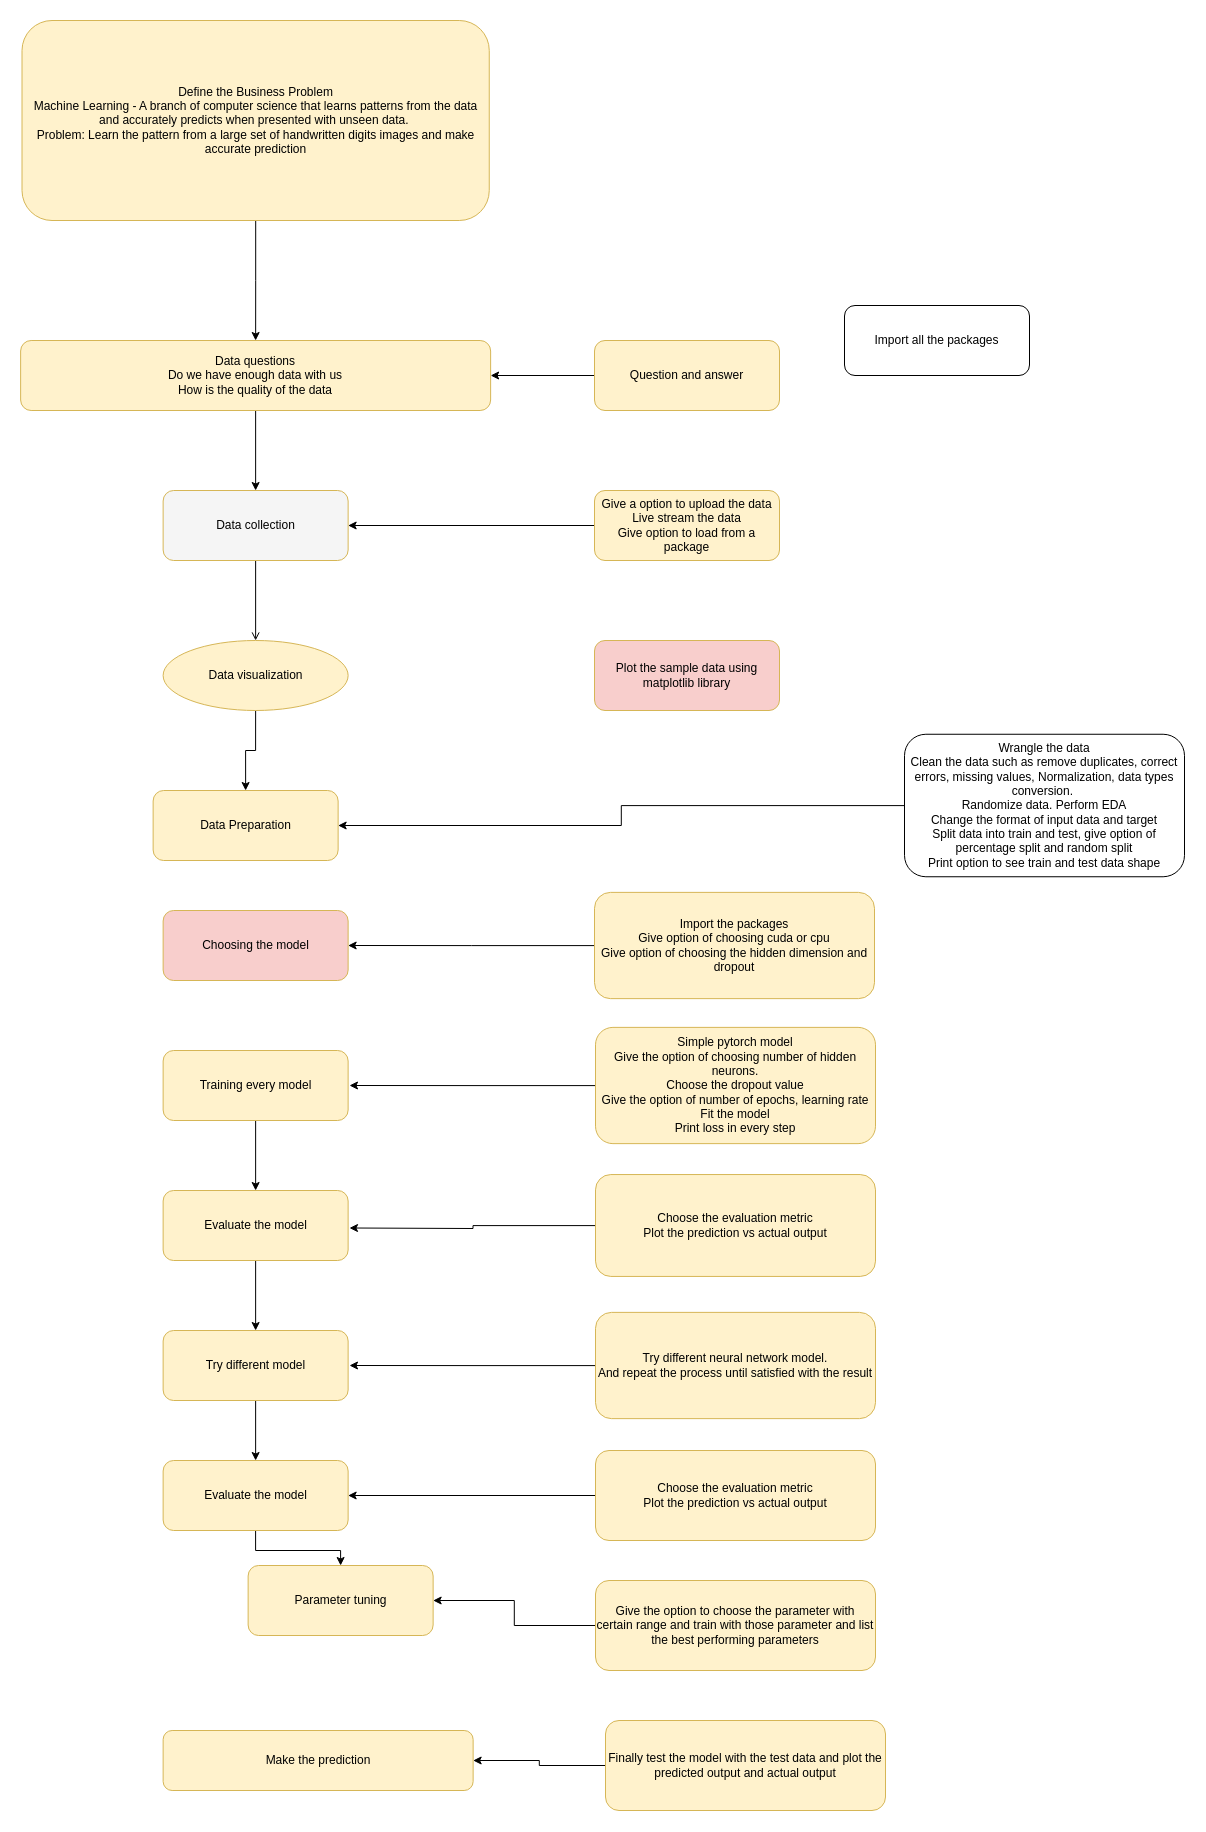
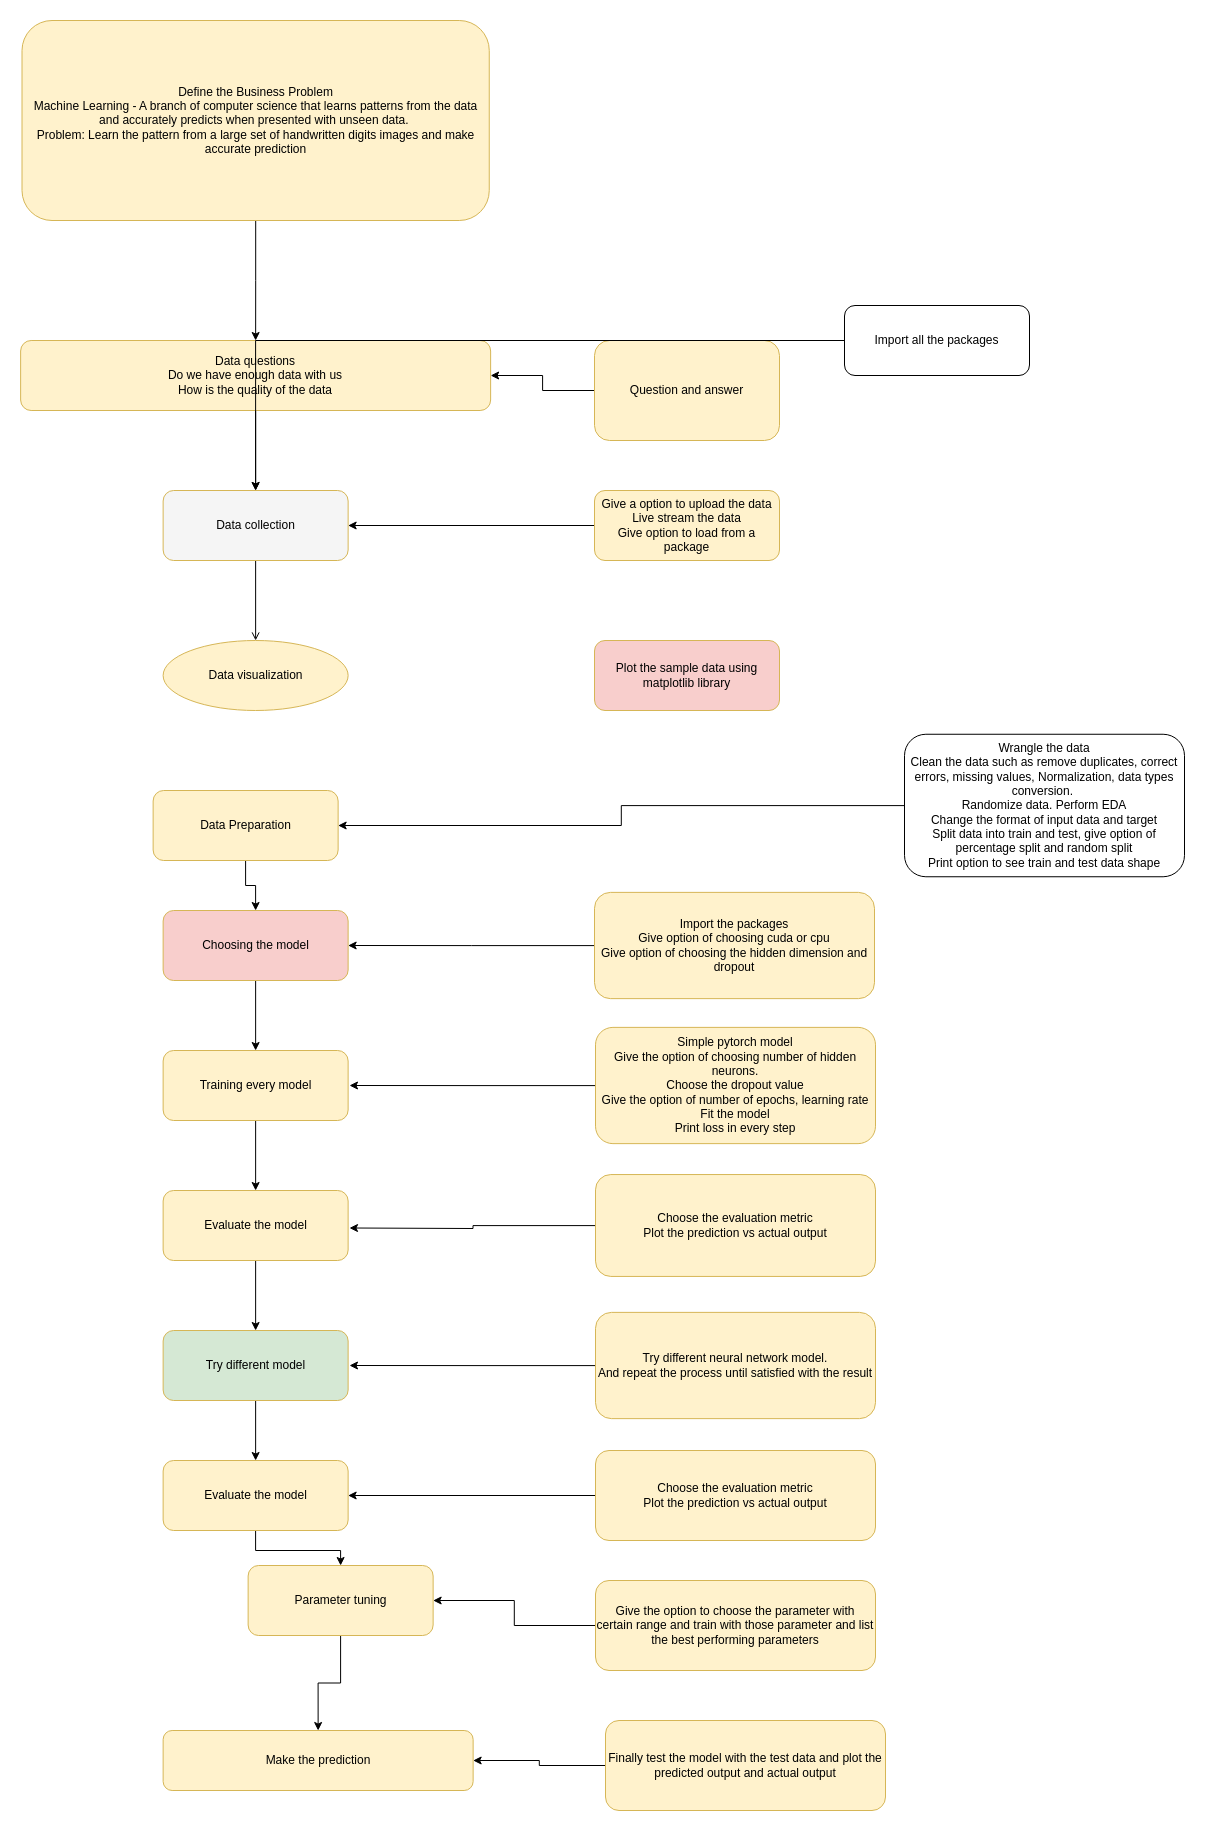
  <mxCell id="0" />
  <mxCell id="1" parent="0" />
  <mxCell id="2" style="edgeStyle=orthogonalEdgeStyle;rounded=0;orthogonalLoop=1;jettySize=auto;html=1;entryX=0.5;entryY=0;entryDx=0;entryDy=0;" edge="1" parent="1" source="3" target="5"><mxGeometry relative="1" as="geometry" /></mxCell>
  <mxCell id="3" value="Define the Business Problem&lt;br&gt;Machine Learning - A branch of computer science that learns patterns from the data and accurately predicts when presented with unseen data.&amp;nbsp;&lt;br&gt;Problem: Learn the pattern from a large set of handwritten digits images and make accurate prediction" style="rounded=1;whiteSpace=wrap;html=1;fillColor=#fff2cc;strokeColor=#d6b656;" vertex="1" parent="1"><mxGeometry x="21.51" y="20" width="467.25" height="200" as="geometry" /></mxCell>
  <mxCell id="4" style="edgeStyle=orthogonalEdgeStyle;rounded=0;orthogonalLoop=1;jettySize=auto;html=1;entryX=0.5;entryY=0;entryDx=0;entryDy=0;" edge="1" parent="1" source="5" target="7"><mxGeometry relative="1" as="geometry" /></mxCell>
  <mxCell id="5" value="Data questions&lt;br&gt;Do we have enough data with us&lt;br&gt;How is the quality of the data" style="rounded=1;whiteSpace=wrap;html=1;fillColor=#fff2cc;strokeColor=#d6b656;" vertex="1" parent="1"><mxGeometry x="20.14" y="340" width="470" height="70" as="geometry" /></mxCell>
  <mxCell id="6" style="edgeStyle=orthogonalEdgeStyle;rounded=0;orthogonalLoop=1;jettySize=auto;html=1;entryX=0.5;entryY=0;entryDx=0;entryDy=0;endArrow=open;" edge="1" parent="1" source="7" target="9"><mxGeometry relative="1" as="geometry" /></mxCell>
  <mxCell id="7" value="Data collection" style="rounded=1;whiteSpace=wrap;html=1;fillColor=#f5f5f5;strokeColor=#d6b656;" vertex="1" parent="1"><mxGeometry x="162.63" y="490" width="185" height="70" as="geometry" /></mxCell>
- <mxCell id="8" style="edgeStyle=orthogonalEdgeStyle;rounded=0;orthogonalLoop=1;jettySize=auto;html=1;entryX=0.5;entryY=0;entryDx=0;entryDy=0;" edge="1" parent="1" source="9" target="11"><mxGeometry relative="1" as="geometry" /></mxCell>
  <mxCell id="9" value="Data visualization" style="ellipse;whiteSpace=wrap;html=1;fillColor=#fff2cc;strokeColor=#d6b656;" vertex="1" parent="1"><mxGeometry x="162.63" y="640" width="185" height="70" as="geometry" /></mxCell>
+ <mxCell id="10" style="edgeStyle=orthogonalEdgeStyle;rounded=0;orthogonalLoop=1;jettySize=auto;html=1;entryX=0.5;entryY=0;entryDx=0;entryDy=0;" edge="1" parent="1" source="11" target="13"><mxGeometry relative="1" as="geometry" /></mxCell>
  <mxCell id="11" value="Data Preparation" style="rounded=1;whiteSpace=wrap;html=1;fillColor=#fff2cc;strokeColor=#d6b656;" vertex="1" parent="1"><mxGeometry x="152.63" y="790" width="185" height="70" as="geometry" /></mxCell>
+ <mxCell id="12" style="edgeStyle=orthogonalEdgeStyle;rounded=0;orthogonalLoop=1;jettySize=auto;html=1;entryX=0.5;entryY=0;entryDx=0;entryDy=0;" edge="1" parent="1" source="13" target="15"><mxGeometry relative="1" as="geometry" /></mxCell>
  <mxCell id="13" value="Choosing the model" style="rounded=1;whiteSpace=wrap;html=1;fillColor=#f8cecc;strokeColor=#d6b656;" vertex="1" parent="1"><mxGeometry x="162.63" y="910" width="185" height="70" as="geometry" /></mxCell>
  <mxCell id="14" style="edgeStyle=orthogonalEdgeStyle;rounded=0;orthogonalLoop=1;jettySize=auto;html=1;entryX=0.5;entryY=0;entryDx=0;entryDy=0;" edge="1" parent="1" source="15" target="17"><mxGeometry relative="1" as="geometry" /></mxCell>
  <mxCell id="15" value="Training every model" style="rounded=1;whiteSpace=wrap;html=1;fillColor=#fff2cc;strokeColor=#d6b656;" vertex="1" parent="1"><mxGeometry x="162.63" y="1050" width="185" height="70" as="geometry" /></mxCell>
  <mxCell id="16" value="" style="edgeStyle=orthogonalEdgeStyle;rounded=0;orthogonalLoop=1;jettySize=auto;html=1;" edge="1" parent="1" source="17" target="22"><mxGeometry relative="1" as="geometry" /></mxCell>
  <mxCell id="17" value="Evaluate the model" style="rounded=1;whiteSpace=wrap;html=1;fillColor=#fff2cc;strokeColor=#d6b656;" vertex="1" parent="1"><mxGeometry x="162.63" y="1190" width="185" height="70" as="geometry" /></mxCell>
+ <mxCell id="18" style="edgeStyle=orthogonalEdgeStyle;rounded=0;orthogonalLoop=1;jettySize=auto;html=1;entryX=0.5;entryY=0;entryDx=0;entryDy=0;" edge="1" parent="1" source="19" target="20"><mxGeometry relative="1" as="geometry" /></mxCell>
  <mxCell id="19" value="Parameter tuning" style="rounded=1;whiteSpace=wrap;html=1;fillColor=#fff2cc;strokeColor=#d6b656;" vertex="1" parent="1"><mxGeometry x="247.63" y="1565" width="185" height="70" as="geometry" /></mxCell>
  <mxCell id="20" value="Make the prediction" style="rounded=1;whiteSpace=wrap;html=1;fillColor=#fff2cc;strokeColor=#d6b656;" vertex="1" parent="1"><mxGeometry x="162.64" y="1730" width="310" height="60" as="geometry" /></mxCell>
  <mxCell id="21" style="edgeStyle=orthogonalEdgeStyle;rounded=0;orthogonalLoop=1;jettySize=auto;html=1;entryX=0.5;entryY=0;entryDx=0;entryDy=0;" edge="1" parent="1" source="22" target="24"><mxGeometry relative="1" as="geometry" /></mxCell>
- <mxCell id="22" value="Try different model" style="rounded=1;whiteSpace=wrap;html=1;fillColor=#fff2cc;strokeColor=#d6b656;" vertex="1" parent="1"><mxGeometry x="162.63" y="1330" width="185" height="70" as="geometry" /></mxCell>
+ <mxCell id="22" value="Try different model" style="rounded=1;whiteSpace=wrap;html=1;fillColor=#d5e8d4;strokeColor=#d6b656;" vertex="1" parent="1"><mxGeometry x="162.63" y="1330" width="185" height="70" as="geometry" /></mxCell>
  <mxCell id="23" style="edgeStyle=orthogonalEdgeStyle;rounded=0;orthogonalLoop=1;jettySize=auto;html=1;entryX=0.5;entryY=0;entryDx=0;entryDy=0;" edge="1" parent="1" source="24" target="19"><mxGeometry relative="1" as="geometry" /></mxCell>
  <mxCell id="24" value="Evaluate the model" style="rounded=1;whiteSpace=wrap;html=1;fillColor=#fff2cc;strokeColor=#d6b656;" vertex="1" parent="1"><mxGeometry x="162.63" y="1460" width="185" height="70" as="geometry" /></mxCell>
  <mxCell id="25" style="edgeStyle=orthogonalEdgeStyle;rounded=0;orthogonalLoop=1;jettySize=auto;html=1;entryX=1;entryY=0.5;entryDx=0;entryDy=0;" edge="1" parent="1" source="26" target="5"><mxGeometry relative="1" as="geometry" /></mxCell>
- <mxCell id="26" value="Question and answer" style="rounded=1;whiteSpace=wrap;html=1;fillColor=#fff2cc;strokeColor=#d6b656;" vertex="1" parent="1"><mxGeometry x="594" y="340" width="185" height="70" as="geometry" /></mxCell>
+ <mxCell id="26" value="Question and answer" style="rounded=1;whiteSpace=wrap;html=1;fillColor=#fff2cc;strokeColor=#d6b656;" vertex="1" parent="1"><mxGeometry x="594" y="340" width="185" height="100" as="geometry" /></mxCell>
  <mxCell id="27" style="edgeStyle=orthogonalEdgeStyle;rounded=0;orthogonalLoop=1;jettySize=auto;html=1;entryX=1;entryY=0.5;entryDx=0;entryDy=0;" edge="1" parent="1" source="28" target="7"><mxGeometry relative="1" as="geometry" /></mxCell>
  <mxCell id="28" value="Give a option to upload the data&lt;br&gt;Live stream the data&lt;br&gt;Give option to load from a package" style="rounded=1;whiteSpace=wrap;html=1;fillColor=#fff2cc;strokeColor=#d6b656;" vertex="1" parent="1"><mxGeometry x="594" y="490" width="185" height="70" as="geometry" /></mxCell>
  <mxCell id="29" value="Plot the sample data using matplotlib library&lt;br&gt;" style="rounded=1;whiteSpace=wrap;html=1;fillColor=#f8cecc;strokeColor=#d6b656;" vertex="1" parent="1"><mxGeometry x="594" y="640" width="185" height="70" as="geometry" /></mxCell>
  <mxCell id="30" style="edgeStyle=orthogonalEdgeStyle;rounded=0;orthogonalLoop=1;jettySize=auto;html=1;" edge="1" parent="1" source="31" target="11"><mxGeometry relative="1" as="geometry" /></mxCell>
  <mxCell id="31" value="Wrangle the data&lt;br&gt;Clean the data such as remove duplicates, correct errors, missing values, Normalization, data types conversion.&amp;nbsp;&lt;br&gt;Randomize data. Perform EDA&lt;br&gt;Change the format of input data and target&lt;br&gt;Split data into train and test, give option of percentage split and random split&lt;br&gt;Print option to see train and test data shape" style="rounded=1;whiteSpace=wrap;html=1;" vertex="1" parent="1"><mxGeometry x="904" y="733.75" width="280" height="142.5" as="geometry" /></mxCell>
+ <mxCell id="32" style="edgeStyle=orthogonalEdgeStyle;rounded=0;orthogonalLoop=1;jettySize=auto;html=1;entryX=0.5;entryY=0;entryDx=0;entryDy=0;" edge="1" parent="1" source="33" target="7"><mxGeometry relative="1" as="geometry" /></mxCell>
  <mxCell id="33" value="Import all the packages" style="rounded=1;whiteSpace=wrap;html=1;" vertex="1" parent="1"><mxGeometry x="844" y="305" width="185" height="70" as="geometry" /></mxCell>
  <mxCell id="34" style="edgeStyle=orthogonalEdgeStyle;rounded=0;orthogonalLoop=1;jettySize=auto;html=1;entryX=1;entryY=0.5;entryDx=0;entryDy=0;" edge="1" parent="1" source="35" target="13"><mxGeometry relative="1" as="geometry" /></mxCell>
  <mxCell id="35" value="Import the packages&lt;br&gt;Give option of choosing cuda or cpu&lt;br&gt;Give option of choosing the hidden dimension and dropout" style="rounded=1;whiteSpace=wrap;html=1;fillColor=#fff2cc;strokeColor=#d6b656;" vertex="1" parent="1"><mxGeometry x="594" y="891.88" width="280" height="106.25" as="geometry" /></mxCell>
  <mxCell id="36" style="edgeStyle=orthogonalEdgeStyle;rounded=0;orthogonalLoop=1;jettySize=auto;html=1;entryX=1;entryY=0.5;entryDx=0;entryDy=0;" edge="1" parent="1" source="37"><mxGeometry relative="1" as="geometry"><mxPoint x="349" y="1085" as="targetPoint" /></mxGeometry></mxCell>
  <mxCell id="37" value="Simple pytorch model&lt;br&gt;Give the option of choosing number of hidden neurons.&lt;br&gt;Choose the dropout value&lt;br&gt;Give the option of number of epochs, learning rate&lt;br&gt;Fit the model&lt;br&gt;Print loss in every step" style="rounded=1;whiteSpace=wrap;html=1;fillColor=#fff2cc;strokeColor=#d6b656;" vertex="1" parent="1"><mxGeometry x="595" y="1026.88" width="280" height="116.25" as="geometry" /></mxCell>
  <mxCell id="38" style="edgeStyle=orthogonalEdgeStyle;rounded=0;orthogonalLoop=1;jettySize=auto;html=1;entryX=1;entryY=0.5;entryDx=0;entryDy=0;" edge="1" parent="1" source="39"><mxGeometry relative="1" as="geometry"><mxPoint x="349" y="1227.5" as="targetPoint" /></mxGeometry></mxCell>
  <mxCell id="39" value="Choose the evaluation metric&lt;br&gt;Plot the prediction vs actual output" style="rounded=1;whiteSpace=wrap;html=1;fillColor=#fff2cc;strokeColor=#d6b656;" vertex="1" parent="1"><mxGeometry x="595" y="1174.06" width="280" height="101.87" as="geometry" /></mxCell>
  <mxCell id="40" style="edgeStyle=orthogonalEdgeStyle;rounded=0;orthogonalLoop=1;jettySize=auto;html=1;entryX=1;entryY=0.5;entryDx=0;entryDy=0;" edge="1" parent="1" source="41"><mxGeometry relative="1" as="geometry"><mxPoint x="349" y="1365" as="targetPoint" /></mxGeometry></mxCell>
  <mxCell id="41" value="Try different neural network model.&lt;br&gt;And repeat the process until satisfied with the result" style="rounded=1;whiteSpace=wrap;html=1;fillColor=#fff2cc;strokeColor=#d6b656;" vertex="1" parent="1"><mxGeometry x="595" y="1311.88" width="280" height="106.25" as="geometry" /></mxCell>
  <mxCell id="42" style="edgeStyle=orthogonalEdgeStyle;rounded=0;orthogonalLoop=1;jettySize=auto;html=1;entryX=1;entryY=0.5;entryDx=0;entryDy=0;" edge="1" parent="1" source="43" target="24"><mxGeometry relative="1" as="geometry" /></mxCell>
  <mxCell id="43" value="Choose the evaluation metric&lt;br&gt;Plot the prediction vs actual output" style="rounded=1;whiteSpace=wrap;html=1;fillColor=#fff2cc;strokeColor=#d6b656;" vertex="1" parent="1"><mxGeometry x="595" y="1450" width="280" height="90" as="geometry" /></mxCell>
  <mxCell id="44" style="edgeStyle=orthogonalEdgeStyle;rounded=0;orthogonalLoop=1;jettySize=auto;html=1;entryX=1;entryY=0.5;entryDx=0;entryDy=0;" edge="1" parent="1" source="45" target="19"><mxGeometry relative="1" as="geometry" /></mxCell>
  <mxCell id="45" value="Give the option to choose the parameter with certain range and train with those parameter and list the best performing parameters" style="rounded=1;whiteSpace=wrap;html=1;fillColor=#fff2cc;strokeColor=#d6b656;" vertex="1" parent="1"><mxGeometry x="595" y="1580" width="280" height="90" as="geometry" /></mxCell>
  <mxCell id="46" style="edgeStyle=orthogonalEdgeStyle;rounded=0;orthogonalLoop=1;jettySize=auto;html=1;" edge="1" parent="1" source="47" target="20"><mxGeometry relative="1" as="geometry" /></mxCell>
  <mxCell id="47" value="Finally test the model with the test data and plot the predicted output and actual output" style="rounded=1;whiteSpace=wrap;html=1;fillColor=#fff2cc;strokeColor=#d6b656;" vertex="1" parent="1"><mxGeometry x="605" y="1720" width="280" height="90" as="geometry" /></mxCell>
